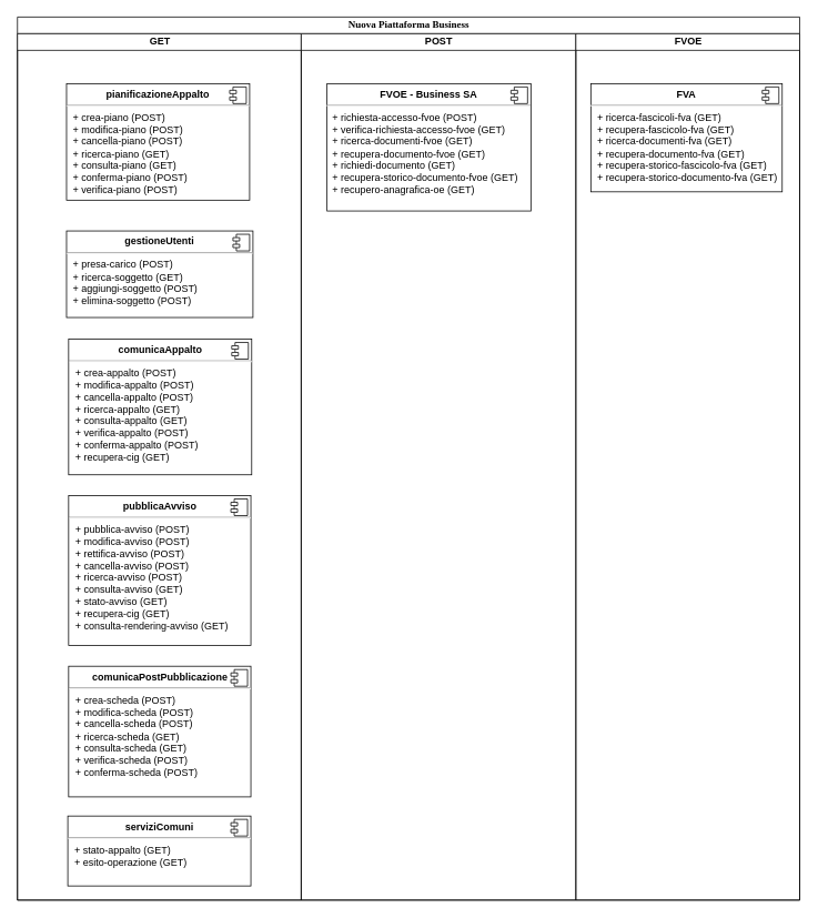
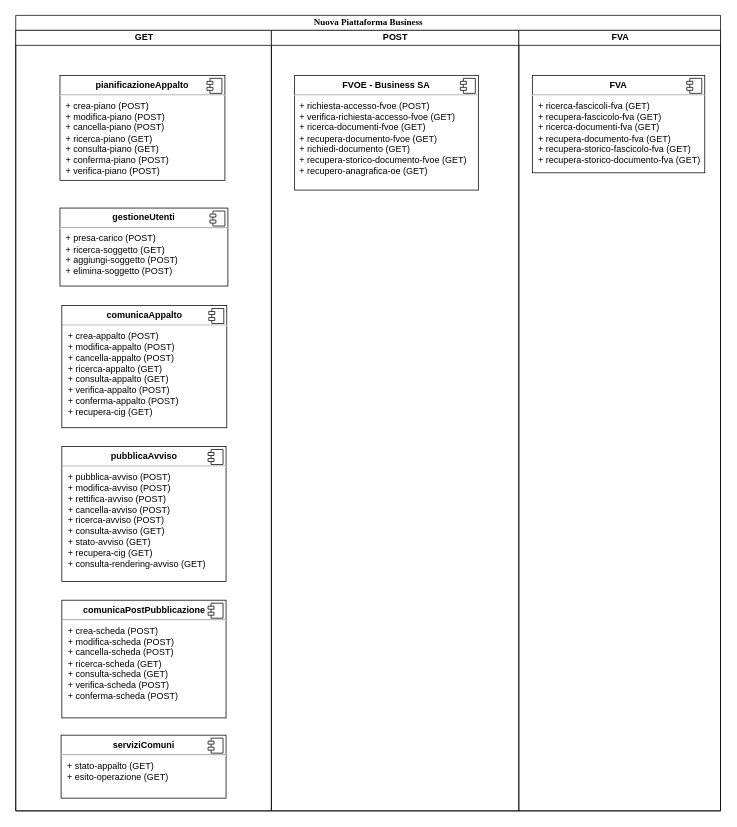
  <mxCell id="0" />
  <mxCell id="1" parent="0" />
  <mxCell id="2" value="Nuova Piattaforma Business" style="swimlane;html=1;childLayout=stackLayout;startSize=20;rounded=0;shadow=0;comic=0;labelBackgroundColor=none;strokeWidth=1;fontFamily=Verdana;fontSize=12;align=center;" parent="1" vertex="1"><mxGeometry x="20" y="20" width="940" height="1061" as="geometry"><mxRectangle x="-360" y="140" width="70" height="30" as="alternateBounds" /></mxGeometry></mxCell>
  <mxCell id="3" value="GET" style="swimlane;html=1;startSize=20;strokeColor=#000000;" parent="2" vertex="1"><mxGeometry y="20" width="341" height="1041" as="geometry"><mxRectangle y="20" width="40" height="1114" as="alternateBounds" /></mxGeometry></mxCell>
  <mxCell id="4" value="&lt;p style=&quot;margin:0px;margin-top:6px;text-align:center;&quot;&gt;&lt;b&gt;comunicaAppalto&lt;/b&gt;&lt;/p&gt;&lt;hr&gt;&lt;p style=&quot;margin:0px;margin-left:8px;&quot;&gt;+ crea-appalto (POST)&lt;/p&gt;&lt;p style=&quot;margin:0px;margin-left:8px;&quot;&gt;+ modifica-appalto (POST)&lt;/p&gt;&lt;p style=&quot;margin:0px;margin-left:8px;&quot;&gt;+ cancella-appalto (POST)&lt;/p&gt;&lt;p style=&quot;margin:0px;margin-left:8px;&quot;&gt;+ ricerca-appalto (GET)&lt;br&gt;+ consulta-appalto (GET)&lt;/p&gt;&lt;p style=&quot;margin:0px;margin-left:8px;&quot;&gt;+ verifica-appalto (POST)&lt;/p&gt;&lt;p style=&quot;margin: 0px 0px 0px 8px;&quot;&gt;+ conferma-appalto (POST)&lt;/p&gt;&lt;p style=&quot;margin: 0px 0px 0px 8px;&quot;&gt;+ recupera-cig (GET)&lt;/p&gt;&lt;p style=&quot;margin:0px;margin-left:8px;&quot;&gt;&lt;br&gt;&lt;/p&gt;" style="align=left;overflow=fill;html=1;dropTarget=0;" parent="3" vertex="1"><mxGeometry x="61.5" y="367" width="220" height="163" as="geometry" /></mxCell>
  <mxCell id="5" value="" style="shape=component;jettyWidth=8;jettyHeight=4;" parent="4" vertex="1"><mxGeometry x="1" width="20" height="20" relative="1" as="geometry"><mxPoint x="-24" y="4" as="offset" /></mxGeometry></mxCell>
  <mxCell id="6" value="&lt;p style=&quot;margin:0px;margin-top:6px;text-align:center;&quot;&gt;&lt;b&gt;comunicaPostPubblicazione&lt;/b&gt;&lt;/p&gt;&lt;hr&gt;&lt;p style=&quot;border-color: var(--border-color); margin: 0px 0px 0px 8px;&quot;&gt;+ crea-scheda (POST)&lt;/p&gt;&lt;p style=&quot;border-color: var(--border-color); margin: 0px 0px 0px 8px;&quot;&gt;+ modifica-scheda (POST)&lt;/p&gt;&lt;p style=&quot;border-color: var(--border-color); margin: 0px 0px 0px 8px;&quot;&gt;+ cancella-scheda (POST)&lt;/p&gt;&lt;p style=&quot;border-color: var(--border-color); margin: 0px 0px 0px 8px;&quot;&gt;+ ricerca-scheda (GET)&lt;br style=&quot;border-color: var(--border-color);&quot;&gt;+ consulta-scheda (GET)&lt;/p&gt;&lt;p style=&quot;border-color: var(--border-color); margin: 0px 0px 0px 8px;&quot;&gt;&lt;span style=&quot;background-color: initial;&quot;&gt;+ verifica-scheda (POST)&lt;/span&gt;&lt;br&gt;&lt;/p&gt;&lt;p style=&quot;border-color: var(--border-color); margin: 0px 0px 0px 8px;&quot;&gt;+ conferma-scheda (POST)&lt;/p&gt;&lt;p style=&quot;border-color: var(--border-color); margin: 0px 0px 0px 8px;&quot;&gt;&lt;br&gt;&lt;/p&gt;" style="align=left;overflow=fill;html=1;dropTarget=0;" parent="3" vertex="1"><mxGeometry x="61.5" y="760" width="219" height="157" as="geometry" /></mxCell>
  <mxCell id="7" value="" style="shape=component;jettyWidth=8;jettyHeight=4;" parent="6" vertex="1"><mxGeometry x="1" width="20" height="20" relative="1" as="geometry"><mxPoint x="-24" y="4" as="offset" /></mxGeometry></mxCell>
  <mxCell id="8" value="&lt;p style=&quot;margin:0px;margin-top:6px;text-align:center;&quot;&gt;&lt;b&gt;pianificazioneAppalto&lt;/b&gt;&lt;/p&gt;&lt;hr&gt;&lt;p style=&quot;border-color: var(--border-color); margin: 0px 0px 0px 8px;&quot;&gt;+ crea-piano (POST)&lt;/p&gt;&lt;p style=&quot;border-color: var(--border-color); margin: 0px 0px 0px 8px;&quot;&gt;+ modifica-piano (POST)&lt;/p&gt;&lt;p style=&quot;border-color: var(--border-color); margin: 0px 0px 0px 8px;&quot;&gt;+ cancella-piano (POST)&lt;/p&gt;&lt;p style=&quot;border-color: var(--border-color); margin: 0px 0px 0px 8px;&quot;&gt;+ ricerca-piano (GET)&lt;br style=&quot;border-color: var(--border-color);&quot;&gt;+ consulta-piano (GET)&lt;/p&gt;&lt;p style=&quot;border-color: var(--border-color); margin: 0px 0px 0px 8px;&quot;&gt;+ conferma-piano (POST)&lt;br style=&quot;border-color: var(--border-color);&quot;&gt;&lt;/p&gt;&lt;p style=&quot;border-color: var(--border-color); margin: 0px 0px 0px 8px;&quot;&gt;+ verifica-piano (POST)&lt;/p&gt;&lt;p style=&quot;border-color: var(--border-color); margin: 0px 0px 0px 8px;&quot;&gt;&lt;br&gt;&lt;/p&gt;&lt;p style=&quot;border-color: var(--border-color); margin: 0px 0px 0px 8px;&quot;&gt;&lt;br style=&quot;border-color: var(--border-color);&quot;&gt;&lt;/p&gt;" style="align=left;overflow=fill;html=1;dropTarget=0;" parent="3" vertex="1"><mxGeometry x="59" y="60" width="220" height="140" as="geometry" /></mxCell>
  <mxCell id="9" value="" style="shape=component;jettyWidth=8;jettyHeight=4;" parent="8" vertex="1"><mxGeometry x="1" width="20" height="20" relative="1" as="geometry"><mxPoint x="-24" y="4" as="offset" /></mxGeometry></mxCell>
  <mxCell id="10" value="&lt;p style=&quot;margin:0px;margin-top:6px;text-align:center;&quot;&gt;&lt;b&gt;pubblicaAvviso&lt;/b&gt;&lt;/p&gt;&lt;hr&gt;&lt;p style=&quot;border-color: var(--border-color); margin: 0px 0px 0px 8px;&quot;&gt;&lt;span style=&quot;background-color: initial;&quot;&gt;+ pubblica-avviso (POST)&lt;/span&gt;&lt;/p&gt;&lt;p style=&quot;border-color: var(--border-color); margin: 0px 0px 0px 8px;&quot;&gt;&lt;font style=&quot;border-color: var(--border-color); background-color: rgb(255, 255, 255);&quot;&gt;+ modifica-avviso (POST)&lt;/font&gt;&lt;/p&gt;&lt;p style=&quot;border-color: var(--border-color); margin: 0px 0px 0px 8px;&quot;&gt;&lt;font style=&quot;border-color: var(--border-color); background-color: rgb(255, 255, 255);&quot;&gt;+ rettifica-avviso (POST)&lt;/font&gt;&lt;/p&gt;&lt;p style=&quot;border-color: var(--border-color); margin: 0px 0px 0px 8px;&quot;&gt;&lt;font style=&quot;border-color: var(--border-color); background-color: rgb(255, 255, 255);&quot;&gt;+ cancella-avviso (POST)&lt;/font&gt;&lt;/p&gt;&lt;p style=&quot;border-color: var(--border-color); margin: 0px 0px 0px 8px;&quot;&gt;+ ricerca-avviso (POST)&lt;br style=&quot;border-color: var(--border-color);&quot;&gt;&lt;/p&gt;&lt;p style=&quot;border-color: var(--border-color); margin: 0px 0px 0px 8px;&quot;&gt;+ consulta-avviso (GET)&lt;/p&gt;&lt;p style=&quot;border-color: var(--border-color); margin: 0px 0px 0px 8px;&quot;&gt;+ stato-avviso (GET)&lt;/p&gt;&lt;p style=&quot;border-color: var(--border-color); margin: 0px 0px 0px 8px;&quot;&gt;+ recupera-cig (GET)&lt;br&gt;&lt;/p&gt;&lt;p style=&quot;border-color: var(--border-color); margin: 0px 0px 0px 8px;&quot;&gt;+ consulta-rendering-avviso (GET)&lt;/p&gt;" style="align=left;overflow=fill;html=1;dropTarget=0;" parent="3" vertex="1"><mxGeometry x="61.5" y="555" width="219" height="180" as="geometry" /></mxCell>
  <mxCell id="11" value="" style="shape=component;jettyWidth=8;jettyHeight=4;" parent="10" vertex="1"><mxGeometry x="1" width="20" height="20" relative="1" as="geometry"><mxPoint x="-24" y="4" as="offset" /></mxGeometry></mxCell>
  <mxCell id="12" value="&lt;p style=&quot;margin:0px;margin-top:6px;text-align:center;&quot;&gt;&lt;b&gt;serviziComuni&lt;/b&gt;&lt;/p&gt;&lt;hr&gt;&lt;p style=&quot;border-color: var(--border-color); margin: 0px 0px 0px 8px;&quot;&gt;&lt;span style=&quot;background-color: initial;&quot;&gt;+ stato-appalto (GET)&lt;/span&gt;&lt;br&gt;&lt;/p&gt;&lt;p style=&quot;border-color: var(--border-color); margin: 0px 0px 0px 8px;&quot;&gt;+ esito-operazione (GET)&lt;/p&gt;&lt;p style=&quot;border-color: var(--border-color); margin: 0px 0px 0px 8px;&quot;&gt;&lt;br&gt;&lt;/p&gt;&lt;p style=&quot;border-color: var(--border-color); margin: 0px 0px 0px 8px;&quot;&gt;&lt;br&gt;&lt;/p&gt;&lt;p style=&quot;border-color: var(--border-color); margin: 0px 0px 0px 8px;&quot;&gt;&lt;br style=&quot;border-color: var(--border-color);&quot;&gt;&lt;/p&gt;" style="align=left;overflow=fill;html=1;dropTarget=0;" parent="3" vertex="1"><mxGeometry x="60.5" y="940" width="220" height="84" as="geometry" /></mxCell>
  <mxCell id="13" value="" style="shape=component;jettyWidth=8;jettyHeight=4;" parent="12" vertex="1"><mxGeometry x="1" width="20" height="20" relative="1" as="geometry"><mxPoint x="-24" y="4" as="offset" /></mxGeometry></mxCell>
  <mxCell id="14" value="&lt;p style=&quot;margin:0px;margin-top:6px;text-align:center;&quot;&gt;&lt;b&gt;gestioneUtenti&lt;/b&gt;&lt;br&gt;&lt;/p&gt;&lt;hr&gt;&lt;p style=&quot;border-color: var(--border-color); margin: 0px 0px 0px 8px;&quot;&gt;&lt;span style=&quot;background-color: initial;&quot;&gt;+ presa-carico (POST)&lt;/span&gt;&lt;br&gt;&lt;/p&gt;&lt;p style=&quot;border-color: var(--border-color); margin: 0px 0px 0px 8px;&quot;&gt;+ ricerca-soggetto (GET)&lt;/p&gt;&lt;p style=&quot;border-color: var(--border-color); margin: 0px 0px 0px 8px;&quot;&gt;+&amp;nbsp;aggiungi-soggetto (POST)&lt;/p&gt;&lt;p style=&quot;border-color: var(--border-color); margin: 0px 0px 0px 8px;&quot;&gt;+ elimina-soggetto (&lt;span style=&quot;background-color: initial;&quot;&gt;POST)&lt;/span&gt;&lt;/p&gt;&lt;p style=&quot;border-color: var(--border-color); margin: 0px 0px 0px 8px;&quot;&gt;&lt;br style=&quot;border-color: var(--border-color);&quot;&gt;&lt;/p&gt;" style="align=left;overflow=fill;html=1;dropTarget=0;" parent="3" vertex="1"><mxGeometry x="59" y="237" width="224" height="104" as="geometry" /></mxCell>
  <mxCell id="15" value="" style="shape=component;jettyWidth=8;jettyHeight=4;" parent="14" vertex="1"><mxGeometry x="1" width="20" height="20" relative="1" as="geometry"><mxPoint x="-24" y="4" as="offset" /></mxGeometry></mxCell>
  <mxCell id="16" value="POST" style="swimlane;html=1;startSize=20;" parent="2" vertex="1"><mxGeometry x="341" y="20" width="330" height="1041" as="geometry"><mxRectangle x="341" y="20" width="40" height="1114" as="alternateBounds" /></mxGeometry></mxCell>
  <mxCell id="17" value="&lt;p style=&quot;margin:0px;margin-top:6px;text-align:center;&quot;&gt;&lt;b&gt;FVOE - Business SA&lt;/b&gt;&lt;/p&gt;&lt;hr&gt;&amp;nbsp; +&amp;nbsp;&lt;span style=&quot;background-color: initial;&quot;&gt;richiesta-accesso-fvoe (POST)&lt;br&gt;&amp;nbsp; + verifica-richiesta-accesso-fvoe (GET)&lt;br&gt;&lt;/span&gt;&lt;span style=&quot;background-color: initial;&quot;&gt;&amp;nbsp; + ricerca-documenti-fvoe (GET)&lt;br&gt;&lt;/span&gt;&amp;nbsp; +&amp;nbsp;&lt;span style=&quot;background-color: initial;&quot;&gt;recupera-documento-fvoe (GET)&lt;br&gt;&lt;/span&gt;&amp;nbsp; +&amp;nbsp;&lt;span style=&quot;background-color: initial;&quot;&gt;richiedi-documento (GET)&lt;/span&gt;&lt;span style=&quot;background-color: initial;&quot;&gt;&lt;br&gt;&lt;/span&gt;&amp;nbsp; +&amp;nbsp;&lt;span style=&quot;background-color: initial;&quot;&gt;recupera-storico-documento-fvoe (GET)&lt;/span&gt;&lt;br&gt;&amp;nbsp; +&amp;nbsp;&lt;span style=&quot;background-color: initial;&quot;&gt;recupero-anagrafica-oe (GET)&lt;/span&gt;&lt;br&gt;&lt;div&gt;&lt;span style=&quot;border-color: var(--border-color); background-color: rgb(204, 255, 153);&quot;&gt;&lt;br&gt;&lt;/span&gt;&lt;/div&gt;" style="align=left;overflow=fill;html=1;dropTarget=0;" parent="16" vertex="1"><mxGeometry x="31" y="60" width="245" height="153" as="geometry" /></mxCell>
  <mxCell id="18" value="" style="shape=component;jettyWidth=8;jettyHeight=4;" parent="17" vertex="1"><mxGeometry x="1" width="20" height="20" relative="1" as="geometry"><mxPoint x="-24" y="4" as="offset" /></mxGeometry></mxCell>
- <mxCell id="19" value="FVOE" style="swimlane;html=1;startSize=20;" parent="2" vertex="1"><mxGeometry x="671" y="20" width="269" height="1041" as="geometry" /></mxCell>
+ <mxCell id="19" value="FVA" style="swimlane;html=1;startSize=20;" parent="2" vertex="1"><mxGeometry x="671" y="20" width="269" height="1041" as="geometry" /></mxCell>
  <mxCell id="20" value="&lt;p style=&quot;margin:0px;margin-top:6px;text-align:center;&quot;&gt;&lt;b&gt;FVA&lt;/b&gt;&lt;/p&gt;&lt;hr&gt;&lt;p style=&quot;border-color: var(--border-color); margin: 0px 0px 0px 8px;&quot;&gt;&lt;span style=&quot;background-color: initial;&quot;&gt;+ ricerca-fascicoli-fva (GET)&lt;/span&gt;&lt;br&gt;&lt;/p&gt;&lt;p style=&quot;border-color: var(--border-color); margin: 0px 0px 0px 8px;&quot;&gt;+ recupera-fascicolo-fva (GET)&lt;/p&gt;&lt;p style=&quot;border-color: var(--border-color); margin: 0px 0px 0px 8px;&quot;&gt;+ ricerca-documenti-fva (GET)&lt;/p&gt;&lt;p style=&quot;border-color: var(--border-color); margin: 0px 0px 0px 8px;&quot;&gt;+ recupera-documento-fva (GET)&lt;/p&gt;&lt;p style=&quot;border-color: var(--border-color); margin: 0px 0px 0px 8px;&quot;&gt;+ recupera-storico-fascicolo-fva (GET)&lt;/p&gt;&lt;p style=&quot;border-color: var(--border-color); margin: 0px 0px 0px 8px;&quot;&gt;+ recupera-storico-documento-fva (GET)&lt;/p&gt;&lt;p style=&quot;border-color: var(--border-color); margin: 0px 0px 0px 8px;&quot;&gt;&lt;br style=&quot;border-color: var(--border-color);&quot;&gt;&lt;/p&gt;" style="align=left;overflow=fill;html=1;dropTarget=0;" parent="19" vertex="1"><mxGeometry x="18" y="60" width="230" height="130" as="geometry" /></mxCell>
  <mxCell id="21" value="" style="shape=component;jettyWidth=8;jettyHeight=4;" parent="20" vertex="1"><mxGeometry x="1" width="20" height="20" relative="1" as="geometry"><mxPoint x="-24" y="4" as="offset" /></mxGeometry></mxCell>
